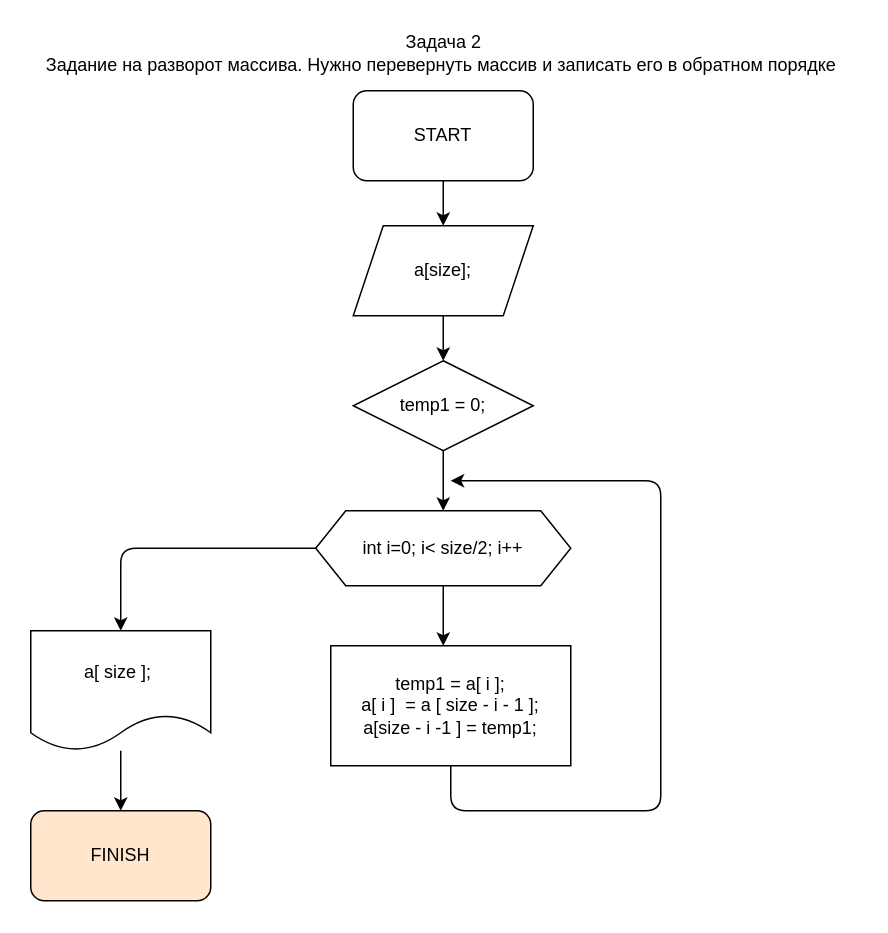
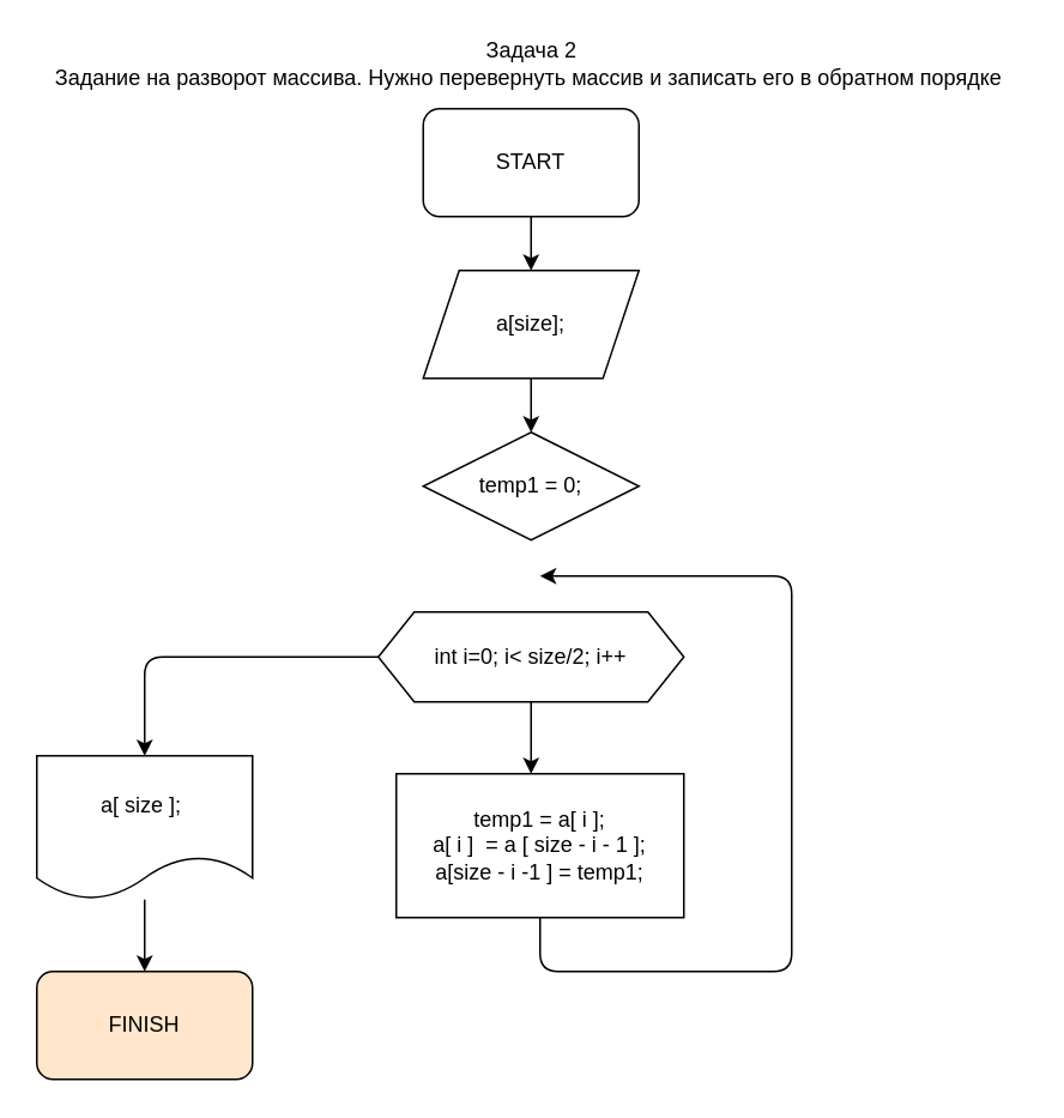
  <mxCell id="0" />
  <mxCell id="1" parent="0" />
  <mxCell id="2" style="edgeStyle=none;html=1;entryX=0.5;entryY=0;entryDx=0;entryDy=0;" parent="1" source="3" target="6" edge="1"><mxGeometry relative="1" as="geometry" /></mxCell>
  <mxCell id="3" value="START" style="rounded=1;whiteSpace=wrap;html=1;" parent="1" vertex="1"><mxGeometry x="235" y="60" width="120" height="60" as="geometry" /></mxCell>
  <mxCell id="4" value="Задача 2&lt;br&gt;Задание на разворот массива. Нужно перевернуть массив и записать его в обратном порядке&amp;nbsp;" style="text;html=1;align=center;verticalAlign=middle;resizable=0;points=[];autosize=1;strokeColor=none;fillColor=none;" parent="1" vertex="1"><mxGeometry x="20" width="550" height="30" as="geometry" y="20" /></mxCell>
  <mxCell id="5" style="edgeStyle=none;html=1;entryX=0.5;entryY=0;entryDx=0;entryDy=0;" parent="1" source="6" target="8" edge="1"><mxGeometry relative="1" as="geometry" /></mxCell>
  <mxCell id="6" value="a[size];" style="shape=parallelogram;perimeter=parallelogramPerimeter;whiteSpace=wrap;html=1;fixedSize=1;" parent="1" vertex="1"><mxGeometry x="235" y="150" width="120" height="60" as="geometry" /></mxCell>
- <mxCell id="7" style="edgeStyle=none;html=1;entryX=0.5;entryY=0;entryDx=0;entryDy=0;" parent="1" source="8" target="11" edge="1"><mxGeometry relative="1" as="geometry" /></mxCell>
  <mxCell id="8" value="temp1 = 0;" style="rhombus;whiteSpace=wrap;html=1;" parent="1" vertex="1"><mxGeometry x="235" y="240" width="120" height="60" as="geometry" /></mxCell>
  <mxCell id="9" style="edgeStyle=none;html=1;entryX=0.5;entryY=0;entryDx=0;entryDy=0;" parent="1" source="11" edge="1"><mxGeometry relative="1" as="geometry"><mxPoint x="295" y="430" as="targetPoint" /></mxGeometry></mxCell>
  <mxCell id="10" style="edgeStyle=none;html=1;entryX=0.5;entryY=0;entryDx=0;entryDy=0;" parent="1" source="11" target="13" edge="1"><mxGeometry relative="1" as="geometry"><Array as="points"><mxPoint x="80" y="365" /></Array></mxGeometry></mxCell>
  <mxCell id="11" value="int i=0; i&amp;lt; size/2; i++" style="shape=hexagon;perimeter=hexagonPerimeter2;whiteSpace=wrap;html=1;fixedSize=1;" parent="1" vertex="1"><mxGeometry x="210" y="340" width="170" height="50" as="geometry" /></mxCell>
  <mxCell id="12" style="edgeStyle=none;html=1;entryX=0.5;entryY=0;entryDx=0;entryDy=0;" parent="1" source="13" target="16" edge="1"><mxGeometry relative="1" as="geometry" /></mxCell>
  <mxCell id="13" value="a[ size ];&amp;nbsp;" style="shape=document;whiteSpace=wrap;html=1;boundedLbl=1;" parent="1" vertex="1"><mxGeometry x="20" y="420" width="120" height="80" as="geometry" /></mxCell>
  <mxCell id="14" style="edgeStyle=none;html=1;" parent="1" source="15" edge="1"><mxGeometry relative="1" as="geometry"><mxPoint x="300" y="320" as="targetPoint" /><Array as="points"><mxPoint x="300" y="540" /><mxPoint x="440" y="540" /><mxPoint x="440" y="320" /></Array></mxGeometry></mxCell>
  <mxCell id="15" value="temp1 = a[ i ];&lt;br&gt;a[ i ]&amp;nbsp;&amp;nbsp;= a [ size - i - 1 ];&lt;br&gt;a[size - i -1 ] = temp1;" style="rounded=0;whiteSpace=wrap;html=1;" parent="1" vertex="1"><mxGeometry x="220" y="430" width="160" height="80" as="geometry" /></mxCell>
  <mxCell id="16" value="FINISH" style="rounded=1;whiteSpace=wrap;html=1;fillColor=#ffe6cc;" parent="1" vertex="1"><mxGeometry x="20" y="540" width="120" height="60" as="geometry" /></mxCell>
